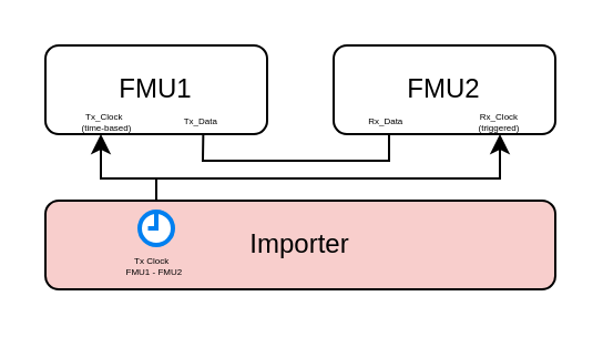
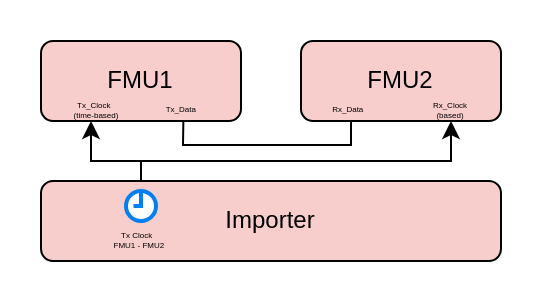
  <mxCell id="0" />
  <mxCell id="1" parent="0" />
  <mxCell id="2" value="Importer" style="rounded=1;whiteSpace=wrap;html=1;fillColor=#f8cecc;" parent="1" vertex="1"><mxGeometry x="20" y="90" width="230" height="40" as="geometry" /></mxCell>
- <mxCell id="3" value="FMU1" style="rounded=1;whiteSpace=wrap;html=1;" parent="1" vertex="1"><mxGeometry x="20" y="20" width="100" height="40" as="geometry" /></mxCell>
- <mxCell id="4" value="FMU2" style="rounded=1;whiteSpace=wrap;html=1;" parent="1" vertex="1"><mxGeometry x="150" y="20" width="100" height="40" as="geometry" /></mxCell>
+ <mxCell id="3" value="FMU1" style="rounded=1;whiteSpace=wrap;html=1;fillColor=#f8cecc;" parent="1" vertex="1"><mxGeometry x="20" y="20" width="100" height="40" as="geometry" /></mxCell>
+ <mxCell id="4" value="FMU2" style="rounded=1;whiteSpace=wrap;html=1;fillColor=#f8cecc;" parent="1" vertex="1"><mxGeometry x="150" y="20" width="100" height="40" as="geometry" /></mxCell>
  <mxCell id="5" style="edgeStyle=orthogonalEdgeStyle;rounded=0;orthogonalLoop=1;jettySize=auto;html=1;" parent="1" source="2" edge="1"><mxGeometry relative="1" as="geometry"><mxPoint x="45" y="60" as="targetPoint" /><Array as="points"><mxPoint x="70" y="80" /><mxPoint x="45" y="80" /></Array></mxGeometry></mxCell>
  <mxCell id="6" value="Tx_Clock&amp;nbsp;&amp;nbsp;&lt;br&gt;(time-based)" style="text;html=1;strokeColor=none;fillColor=none;align=center;verticalAlign=middle;whiteSpace=wrap;rounded=0;fontSize=4;" parent="1" vertex="1"><mxGeometry x="32.5" y="50" width="30" height="10" as="geometry" /></mxCell>
- <mxCell id="7" value="Rx_Clock&lt;br&gt;(triggered)" style="text;html=1;strokeColor=none;fillColor=none;align=center;verticalAlign=middle;whiteSpace=wrap;rounded=0;fontSize=4;" parent="1" vertex="1"><mxGeometry x="210" y="50" width="30" height="10" as="geometry" /></mxCell>
+ <mxCell id="7" value="Rx_Clock&lt;br&gt;(based)" style="text;html=1;strokeColor=none;fillColor=none;align=center;verticalAlign=middle;whiteSpace=wrap;rounded=0;fontSize=4;" parent="1" vertex="1"><mxGeometry x="210" y="50" width="30" height="10" as="geometry" /></mxCell>
  <mxCell id="8" value="Tx Clock&amp;nbsp; &amp;nbsp;&lt;br&gt;FMU1 - FMU2&amp;nbsp;" style="text;html=1;strokeColor=none;fillColor=none;align=center;verticalAlign=middle;whiteSpace=wrap;rounded=0;fontSize=4;rotation=0;" parent="1" vertex="1"><mxGeometry x="55" y="115" width="30" height="10" as="geometry" /></mxCell>
  <mxCell id="9" value="" style="html=1;verticalLabelPosition=bottom;align=center;labelBackgroundColor=#ffffff;verticalAlign=top;strokeWidth=2;strokeColor=#0080F0;shadow=0;dashed=0;shape=mxgraph.ios7.icons.clock;" parent="1" vertex="1"><mxGeometry x="62.5" y="95" width="15" height="15" as="geometry" /></mxCell>
  <mxCell id="10" value="" style="endArrow=classic;html=1;rounded=0;entryX=0.5;entryY=1;entryDx=0;entryDy=0;" parent="1" target="7" edge="1"><mxGeometry width="50" height="50" relative="1" as="geometry"><mxPoint x="70" y="80" as="sourcePoint" /><mxPoint x="160" y="80" as="targetPoint" /><Array as="points"><mxPoint x="225" y="80" /></Array></mxGeometry></mxCell>
  <mxCell id="11" value="Tx_Data&amp;nbsp;&amp;nbsp;" style="text;html=1;strokeColor=none;fillColor=none;align=center;verticalAlign=middle;whiteSpace=wrap;rounded=0;fontSize=4;" vertex="1" parent="1"><mxGeometry x="80" y="50" width="22.5" height="10" as="geometry" /></mxCell>
  <mxCell id="12" value="Rx_Data&amp;nbsp;&amp;nbsp;" style="text;html=1;strokeColor=none;fillColor=none;align=center;verticalAlign=middle;whiteSpace=wrap;rounded=0;fontSize=4;" vertex="1" parent="1"><mxGeometry x="160" y="50" width="30" height="10" as="geometry" /></mxCell>
  <mxCell id="13" value="" style="endArrow=none;html=1;rounded=0;entryX=0.5;entryY=1;entryDx=0;entryDy=0;" edge="1" parent="1" source="11" target="12"><mxGeometry width="50" height="50" relative="1" as="geometry"><mxPoint x="90" y="110" as="sourcePoint" /><mxPoint x="140" y="60" as="targetPoint" /><Array as="points"><mxPoint x="91" y="72" /><mxPoint x="133" y="72" /><mxPoint x="175" y="72" /></Array></mxGeometry></mxCell>
